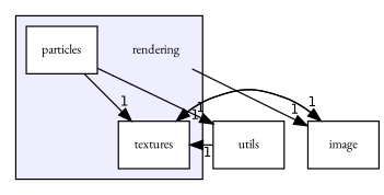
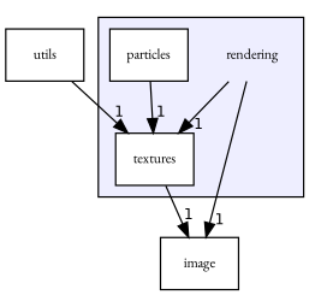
  digraph {
    compound=true
    fontname="EB Garamond"
    node [fontname="EB Garamond" fontsize=10 shape=box]
    edge [fontname="EB Garamond" headlabel=1 labeldistance=1.5 labelfontname=Helvetica labelfontsize=10]
    n1 [label=rendering shape=plaintext]
    n2 [color=black fillcolor=white label=particles style=filled]
    n3 [color=black fillcolor=white label=textures style=filled]
    n4 [label=image]
    n5 [label=utils]
    subgraph cluster_1 {
      bgcolor="#eeeeff"
      pencolor=black
      n1
      n2
      n3
    }
    n1 -> n4
    n2 -> n3
-   n2 -> n5
    n3 -> n4
-   n4 -> n3
+   n1 -> n3
    n5 -> n3
  }
